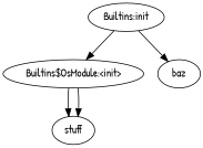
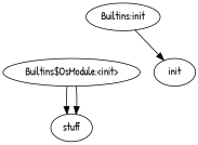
  digraph {
    fontname="Patrick Hand"
    node [fontname="Patrick Hand"]
    edge [fontname="Patrick Hand"]
    "Builtins:init"
    "Builtins$OsModule:<init>"
-   baz
+   baz [label=init]
    stuff
-   "Builtins:init" -> "Builtins$OsModule:<init>"
    "Builtins:init" -> baz
    "Builtins$OsModule:<init>" -> stuff
    "Builtins$OsModule:<init>" -> stuff
  }
